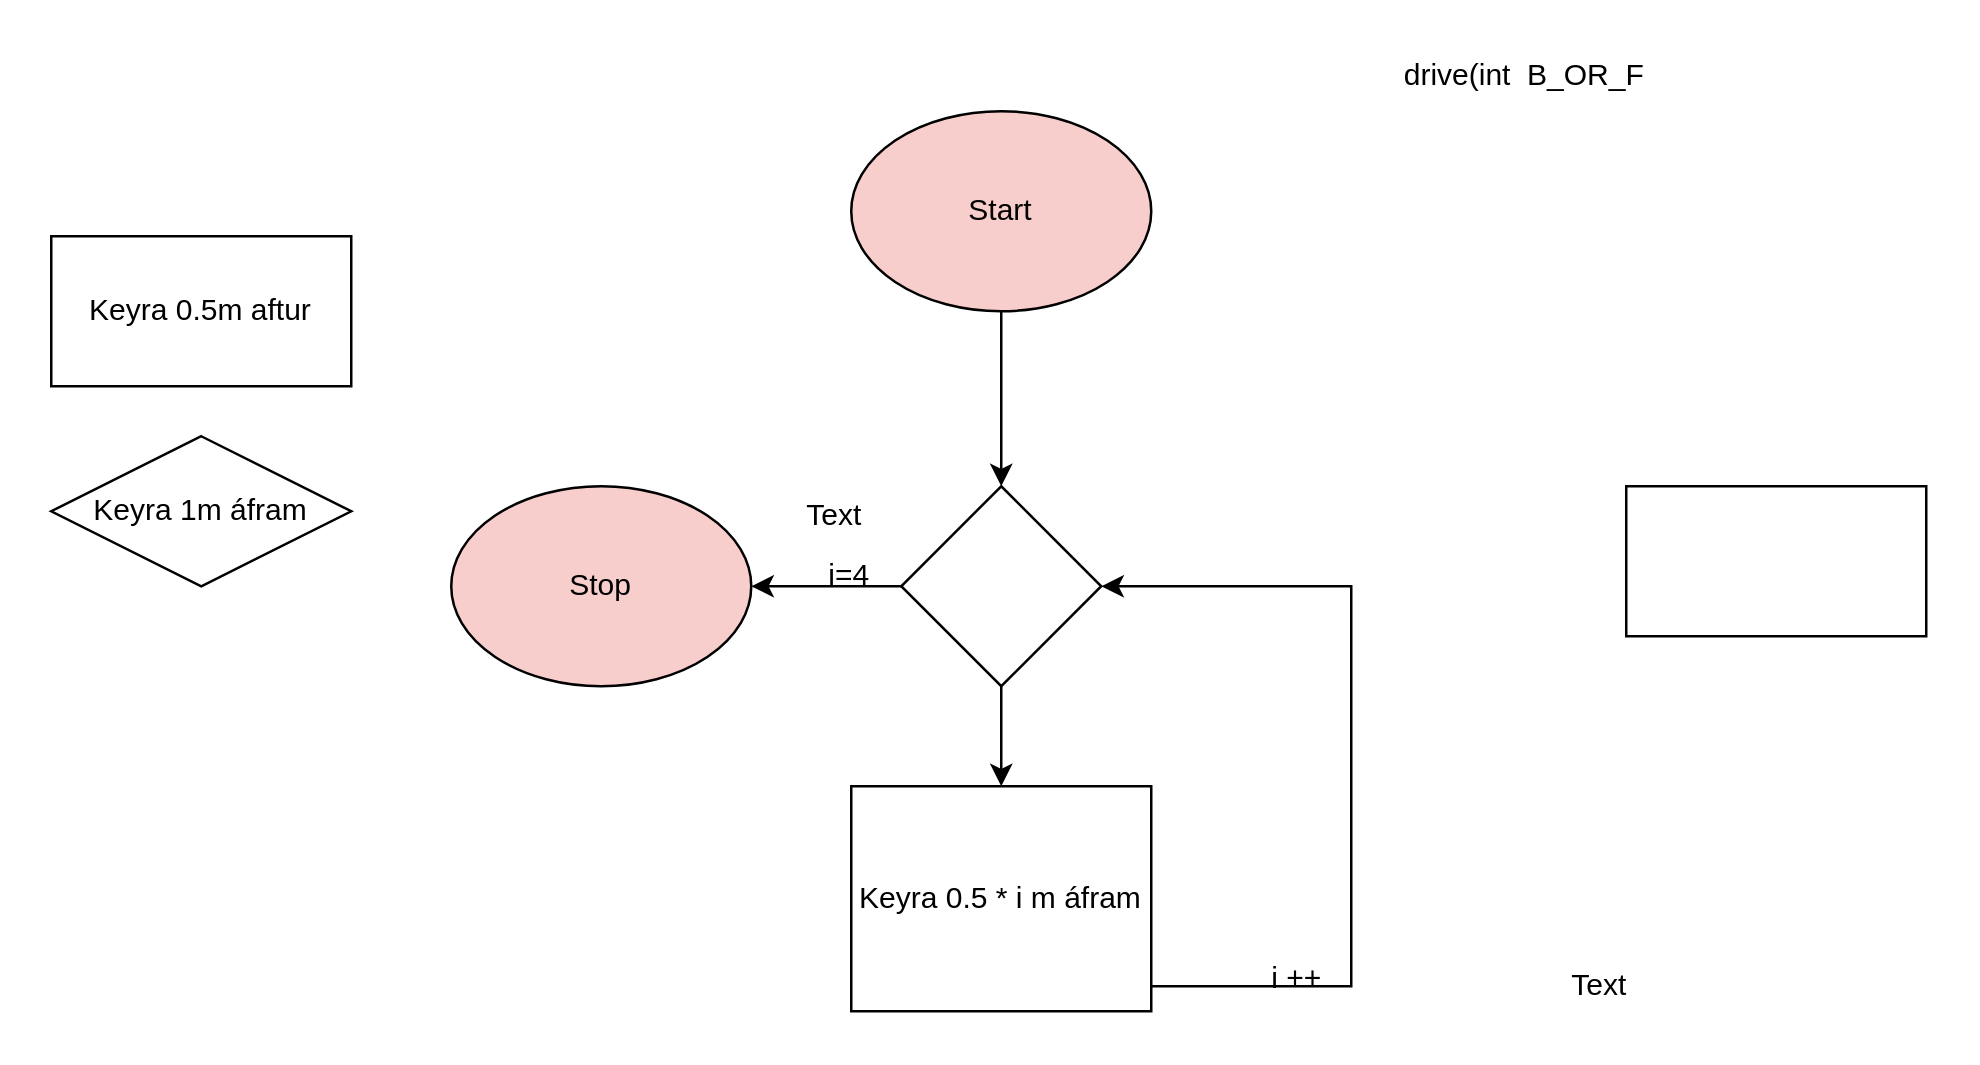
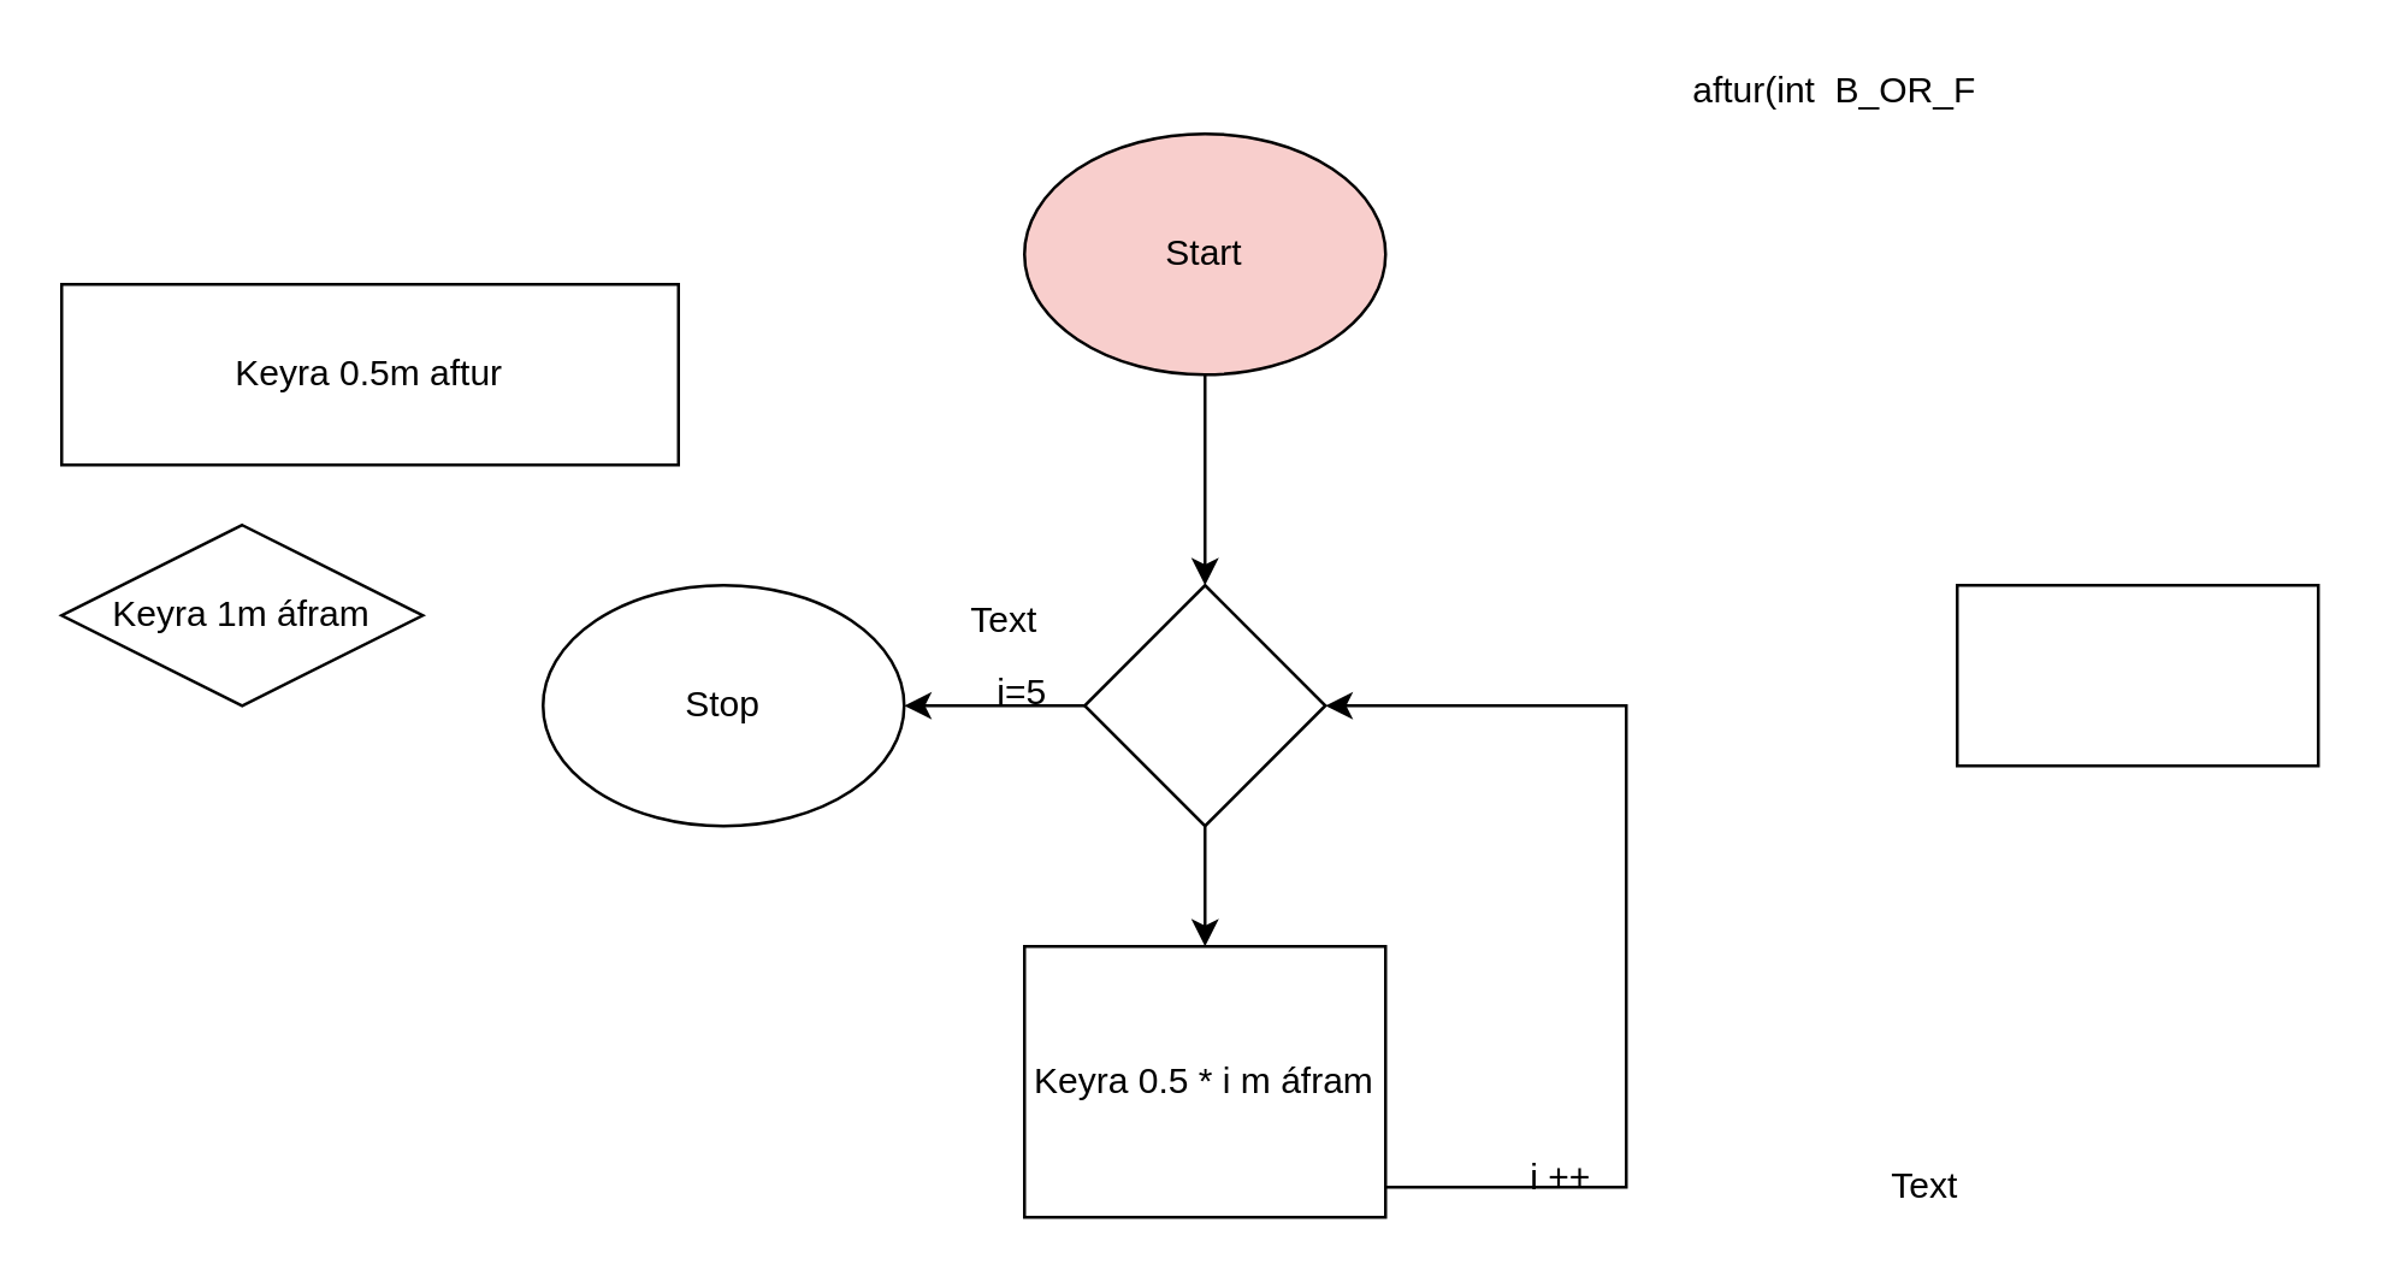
  <mxCell id="0" />
  <mxCell id="1" parent="0" />
  <mxCell id="2" style="edgeStyle=orthogonalEdgeStyle;rounded=0;orthogonalLoop=1;jettySize=auto;html=1;exitX=0.5;exitY=1;exitDx=0;exitDy=0;entryX=1;entryY=0.5;entryDx=0;entryDy=0;" edge="1" parent="1" source="3" target="11"><mxGeometry relative="1" as="geometry"><Array as="points"><mxPoint x="400" y="394" /><mxPoint x="540" y="394" /><mxPoint x="540" y="234" /></Array></mxGeometry></mxCell>
  <mxCell id="3" value="Keyra 0.5 * i m áfram" style="rounded=0;whiteSpace=wrap;html=1;" vertex="1" parent="1"><mxGeometry x="340" y="314" width="120" height="90" as="geometry" /></mxCell>
- <mxCell id="4" value="Keyra 0.5m aftur" style="rounded=0;whiteSpace=wrap;html=1;" vertex="1" parent="1"><mxGeometry x="20" y="94" width="120" height="60" as="geometry" /></mxCell>
+ <mxCell id="4" value="Keyra 0.5m aftur" style="rounded=0;whiteSpace=wrap;html=1;" vertex="1" parent="1"><mxGeometry x="20" y="94" width="205" height="60" as="geometry" /></mxCell>
  <mxCell id="5" value="Keyra 1m áfram" style="rhombus;whiteSpace=wrap;html=1;" vertex="1" parent="1"><mxGeometry x="20" y="174" width="120" height="60" as="geometry" /></mxCell>
  <mxCell id="6" value="" style="rounded=0;whiteSpace=wrap;html=1;" vertex="1" parent="1"><mxGeometry x="650" y="194" width="120" height="60" as="geometry" /></mxCell>
  <mxCell id="7" style="edgeStyle=orthogonalEdgeStyle;rounded=0;orthogonalLoop=1;jettySize=auto;html=1;exitX=0.5;exitY=1;exitDx=0;exitDy=0;entryX=0.5;entryY=0;entryDx=0;entryDy=0;" edge="1" parent="1" source="8" target="11"><mxGeometry relative="1" as="geometry" /></mxCell>
  <mxCell id="8" value="Start" style="ellipse;whiteSpace=wrap;html=1;fillColor=#f8cecc;" vertex="1" parent="1"><mxGeometry x="340" y="44" width="120" height="80" as="geometry" /></mxCell>
  <mxCell id="9" style="edgeStyle=orthogonalEdgeStyle;rounded=0;orthogonalLoop=1;jettySize=auto;html=1;exitX=0.5;exitY=1;exitDx=0;exitDy=0;" edge="1" parent="1" source="11" target="3"><mxGeometry relative="1" as="geometry" /></mxCell>
  <mxCell id="10" style="edgeStyle=orthogonalEdgeStyle;rounded=0;orthogonalLoop=1;jettySize=auto;html=1;exitX=0;exitY=0.5;exitDx=0;exitDy=0;entryX=1;entryY=0.5;entryDx=0;entryDy=0;" edge="1" parent="1" source="11" target="14"><mxGeometry relative="1" as="geometry" /></mxCell>
  <mxCell id="11" value="" style="rhombus;whiteSpace=wrap;html=1;" vertex="1" parent="1"><mxGeometry x="360" y="194" width="80" height="80" as="geometry" /></mxCell>
  <mxCell id="12" value="i ++" style="text;html=1;align=center;verticalAlign=middle;resizable=0;points=[];autosize=1;" vertex="1" parent="1"><mxGeometry x="498" y="381" width="40" height="20" as="geometry" /></mxCell>
  <mxCell id="13" value="Text" style="text;html=1;align=center;verticalAlign=middle;resizable=0;points=[];autosize=1;" vertex="1" parent="1"><mxGeometry x="619" y="384" width="40" height="20" as="geometry" /></mxCell>
- <mxCell id="14" value="Stop" style="ellipse;whiteSpace=wrap;html=1;fillColor=#f8cecc;" vertex="1" parent="1"><mxGeometry x="180" y="194" width="120" height="80" as="geometry" /></mxCell>
- <mxCell id="15" value="i=4" style="text;html=1;align=center;verticalAlign=middle;resizable=0;points=[];autosize=1;" vertex="1" parent="1"><mxGeometry x="324" y="220" width="30" height="20" as="geometry" /></mxCell>
+ <mxCell id="14" value="Stop" style="ellipse;whiteSpace=wrap;html=1;" vertex="1" parent="1"><mxGeometry x="180" y="194" width="120" height="80" as="geometry" /></mxCell>
+ <mxCell id="15" value="i=5" style="text;html=1;align=center;verticalAlign=middle;resizable=0;points=[];autosize=1;" vertex="1" parent="1"><mxGeometry x="324" y="220" width="30" height="20" as="geometry" /></mxCell>
  <mxCell id="16" value="Text" style="text;html=1;align=center;verticalAlign=middle;resizable=0;points=[];autosize=1;" vertex="1" parent="1"><mxGeometry x="313" y="196" width="40" height="20" as="geometry" /></mxCell>
- <mxCell id="17" value="drive(int&amp;nbsp; B_OR_F" style="text;html=1;align=center;verticalAlign=middle;resizable=0;points=[];autosize=1;" vertex="1" parent="1"><mxGeometry x="554" y="20" width="110" height="20" as="geometry" /></mxCell>
+ <mxCell id="17" value="aftur(int&amp;nbsp; B_OR_F" style="text;html=1;align=center;verticalAlign=middle;resizable=0;points=[];autosize=1;" vertex="1" parent="1"><mxGeometry x="554" y="20" width="110" height="20" as="geometry" /></mxCell>
